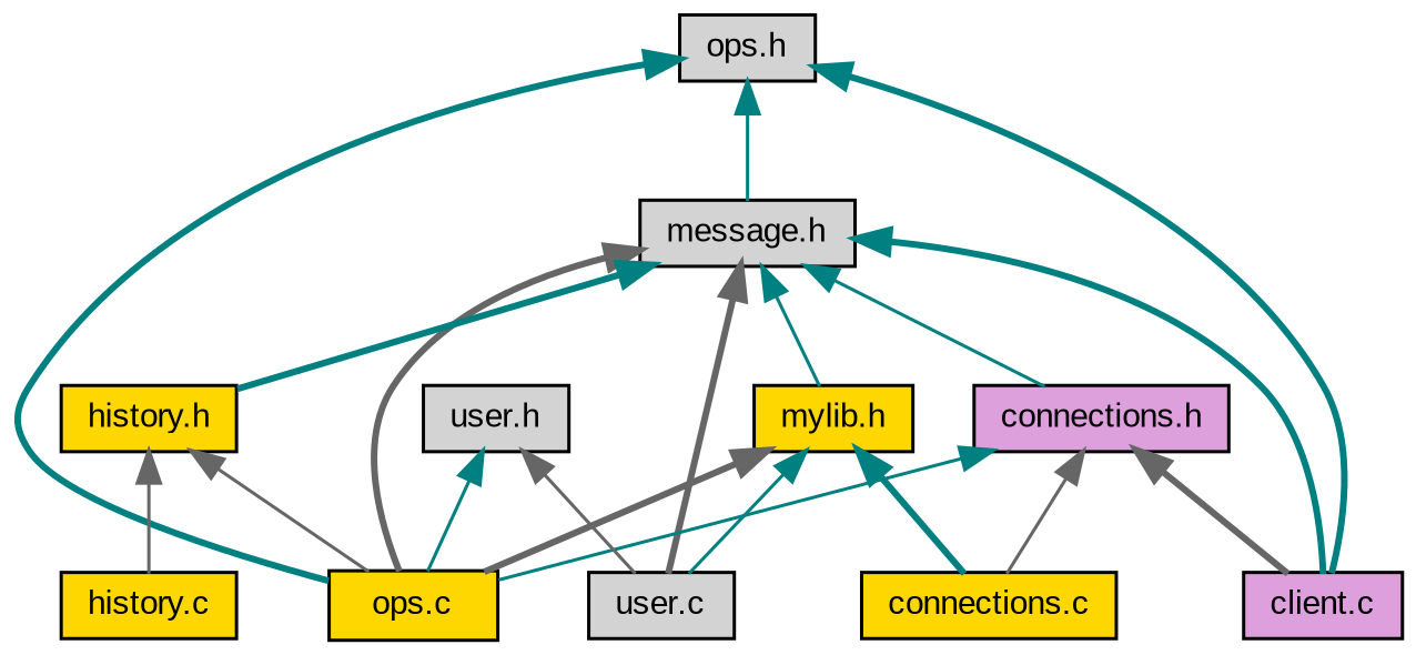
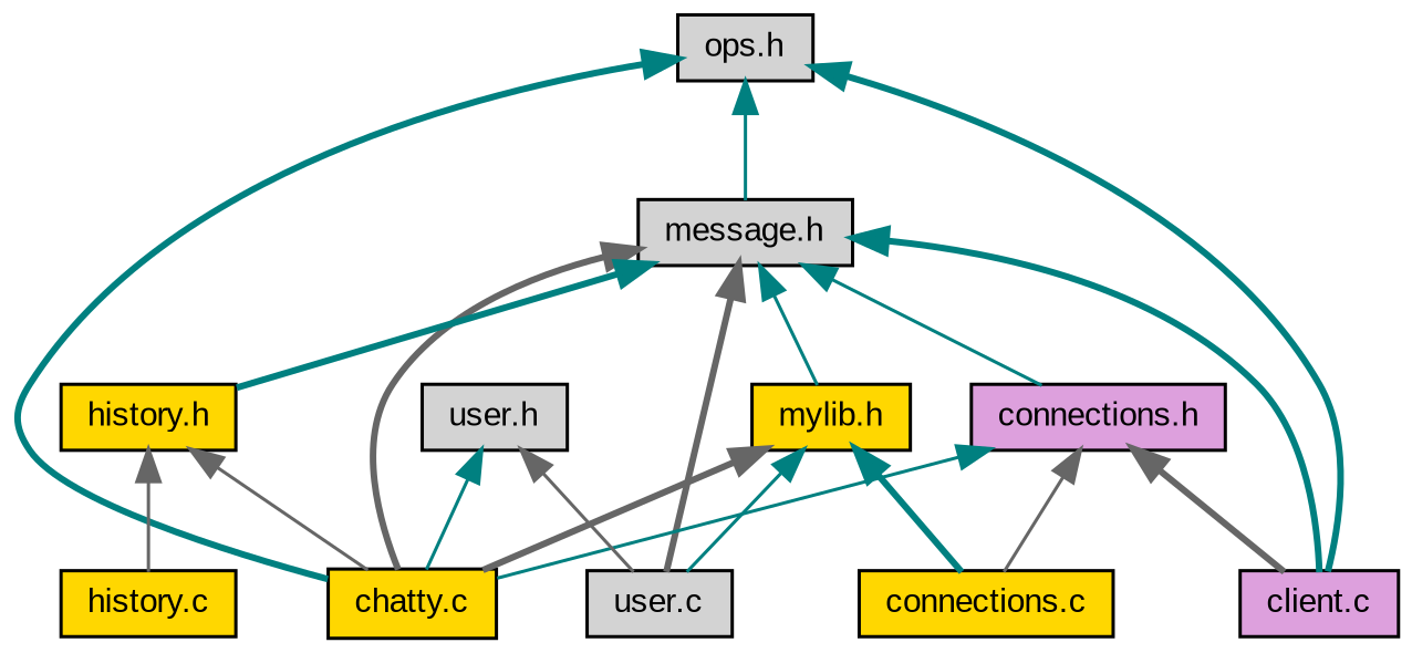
  digraph {
    fontname="Liberation Sans"
    node [color=black fillcolor=gold fontname="Liberation Sans" fontsize=10 shape=record style=filled]
    edge [color=teal dir=back fontname="Liberation Sans" fontsize=10 labelfontname=Helvetica labelfontsize=10 style=solid]
    n1 [fillcolor=lightgrey fontcolor=black height=0.2 label="ops.h" width=0.4]
    n2 [fillcolor=lightgrey height=0.2 label="message.h" width=0.4]
-   n3 [height=0.2 label="ops.c" width=0.4]
+   n3 [height=0.2 label="chatty.c" width=0.4]
    n4 [fillcolor=plum height=0.2 label="client.c" width=0.4]
    n5 [height=0.2 label="mylib.h" width=0.4]
    n6 [fillcolor=lightgrey height=0.2 label="user.c" width=0.4]
    n7 [fillcolor=plum height=0.2 label="connections.h" width=0.4]
    n8 [height=0.2 label="history.h" width=0.4]
    n9 [height=0.2 label="connections.c" width=0.4]
    n10 [fillcolor=lightgrey height=0.2 label="user.h" width=0.4]
    n11 [height=0.2 label="history.c" width=0.4]
    n1 -> n2
    n1 -> n3 [style=bold]
    n1 -> n4 [style=bold]
    n2 -> n3 [color=gray40 style=bold]
    n2 -> n4 [style=bold]
    n2 -> n5
    n2 -> n6 [color=gray40 style=bold]
    n2 -> n7
    n2 -> n8 [style=bold]
    n5 -> n3 [color=gray40 style=bold]
    n5 -> n6
    n5 -> n9 [style=bold]
    n7 -> n3
    n7 -> n4 [color=gray40 style=bold]
    n7 -> n9 [color=gray40]
    n8 -> n3 [color=gray40]
    n8 -> n11 [color=gray40]
    n10 -> n3
    n10 -> n6 [color=gray40]
  }
